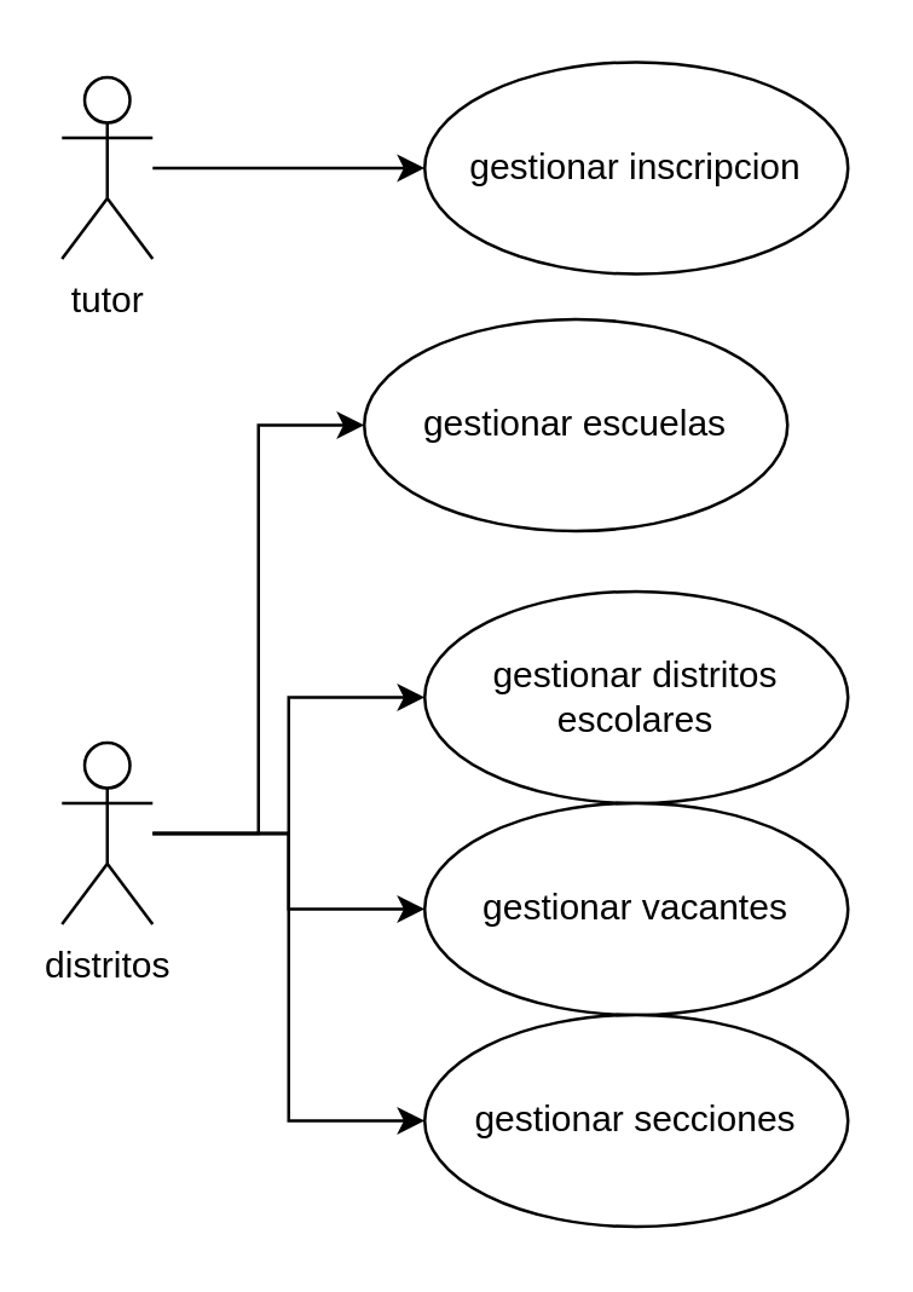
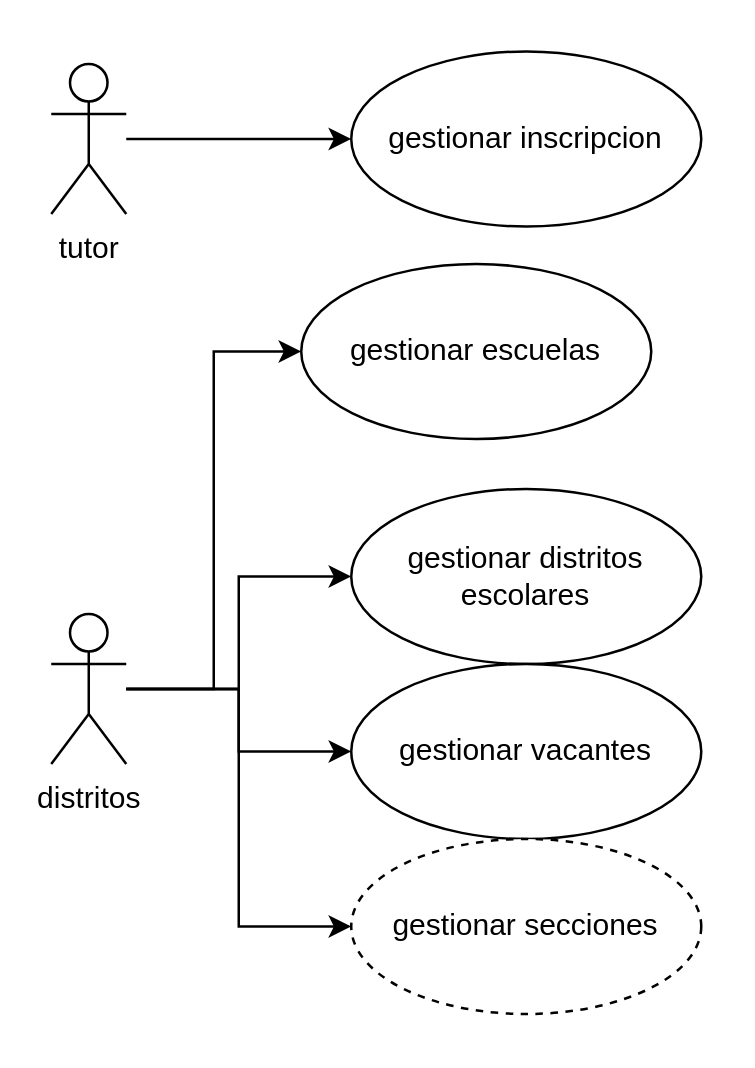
  <mxCell id="0" />
  <mxCell id="1" parent="0" />
  <mxCell id="2" style="edgeStyle=orthogonalEdgeStyle;rounded=0;orthogonalLoop=1;jettySize=auto;html=1;" edge="1" parent="1" source="3" target="4"><mxGeometry relative="1" as="geometry" /></mxCell>
  <mxCell id="3" value="tutor" style="shape=umlActor;verticalLabelPosition=bottom;verticalAlign=top;html=1;" vertex="1" parent="1"><mxGeometry x="20" y="25" width="30" height="60" as="geometry" /></mxCell>
  <mxCell id="4" value="gestionar inscripcion" style="ellipse;whiteSpace=wrap;html=1;" vertex="1" parent="1"><mxGeometry x="140" y="20" width="140" height="70" as="geometry" /></mxCell>
  <mxCell id="5" style="edgeStyle=orthogonalEdgeStyle;rounded=0;orthogonalLoop=1;jettySize=auto;html=1;entryX=0;entryY=0.5;entryDx=0;entryDy=0;" edge="1" parent="1" source="9" target="11"><mxGeometry relative="1" as="geometry" /></mxCell>
  <mxCell id="6" style="edgeStyle=orthogonalEdgeStyle;rounded=0;orthogonalLoop=1;jettySize=auto;html=1;entryX=0;entryY=0.5;entryDx=0;entryDy=0;" edge="1" parent="1" source="9" target="12"><mxGeometry relative="1" as="geometry" /></mxCell>
  <mxCell id="7" style="edgeStyle=orthogonalEdgeStyle;rounded=0;orthogonalLoop=1;jettySize=auto;html=1;entryX=0;entryY=0.5;entryDx=0;entryDy=0;" edge="1" parent="1" source="9" target="10"><mxGeometry relative="1" as="geometry" /></mxCell>
  <mxCell id="8" style="edgeStyle=orthogonalEdgeStyle;rounded=0;orthogonalLoop=1;jettySize=auto;html=1;entryX=0;entryY=0.5;entryDx=0;entryDy=0;" edge="1" parent="1" source="9" target="13"><mxGeometry relative="1" as="geometry" /></mxCell>
  <mxCell id="9" value="distritos" style="shape=umlActor;verticalLabelPosition=bottom;verticalAlign=top;html=1;" vertex="1" parent="1"><mxGeometry x="20" y="245" width="30" height="60" as="geometry" /></mxCell>
  <mxCell id="10" value="gestionar escuelas" style="ellipse;whiteSpace=wrap;html=1;" vertex="1" parent="1"><mxGeometry x="120" y="105" width="140" height="70" as="geometry" /></mxCell>
  <mxCell id="11" value="gestionar distritos escolares" style="ellipse;whiteSpace=wrap;html=1;" vertex="1" parent="1"><mxGeometry x="140" y="195" width="140" height="70" as="geometry" /></mxCell>
  <mxCell id="12" value="gestionar vacantes" style="ellipse;whiteSpace=wrap;html=1;" vertex="1" parent="1"><mxGeometry x="140" y="265" width="140" height="70" as="geometry" /></mxCell>
- <mxCell id="13" value="gestionar secciones" style="ellipse;whiteSpace=wrap;html=1;" vertex="1" parent="1"><mxGeometry x="140" y="335" width="140" height="70" as="geometry" /></mxCell>
+ <mxCell id="13" value="gestionar secciones" style="ellipse;whiteSpace=wrap;html=1;dashed=1;" vertex="1" parent="1"><mxGeometry x="140" y="335" width="140" height="70" as="geometry" /></mxCell>
